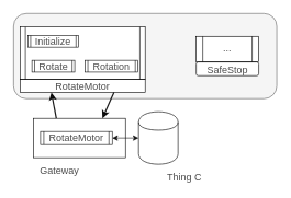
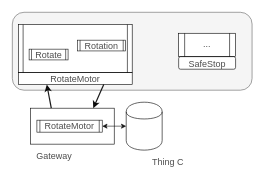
  <mxCell id="0" />
  <mxCell id="1" parent="0" />
  <mxCell id="2" value="" style="group" parent="1" vertex="1" connectable="0"><mxGeometry x="20" y="20" width="400" height="130" as="geometry" /></mxCell>
  <mxCell id="3" value="" style="rounded=1;whiteSpace=wrap;html=1;shadow=0;glass=0;strokeColor=#666666;strokeWidth=1;fillColor=#f5f5f5;fontSize=15;fontColor=#4D4D4D;align=center;" parent="2" vertex="1"><mxGeometry width="400" height="130" as="geometry" /></mxCell>
  <mxCell id="4" value="" style="group;fillColor=#ffffff;" parent="2" vertex="1" connectable="0"><mxGeometry x="10" y="20.5" width="190" height="101" as="geometry" /></mxCell>
  <mxCell id="5" value="" style="group" parent="4" vertex="1" connectable="0"><mxGeometry width="190" height="101" as="geometry" /></mxCell>
  <mxCell id="6" value="" style="shape=process;whiteSpace=wrap;html=1;rounded=0;shadow=0;glass=0;strokeColor=#000000;strokeWidth=1;fillColor=none;gradientColor=none;fontSize=15;fontColor=#4D4D4D;align=center;size=0.044;" parent="5" vertex="1"><mxGeometry width="190" height="80" as="geometry" /></mxCell>
- <mxCell id="7" value="Initialize" style="shape=process;whiteSpace=wrap;html=1;rounded=0;shadow=0;glass=0;strokeColor=#000000;strokeWidth=1;fillColor=#ffffff;fontSize=15;fontColor=#4D4D4D;opacity=95;align=center;size=0.057;" parent="5" vertex="1"><mxGeometry x="12" y="13" width="77" height="18" as="geometry" /></mxCell>
- <mxCell id="8" value="Rotate" style="shape=process;whiteSpace=wrap;html=1;rounded=0;shadow=0;glass=0;strokeColor=#000000;strokeWidth=1;fillColor=#ffffff;fontSize=15;fontColor=#4D4D4D;opacity=95;align=center;size=0.057;" parent="5" vertex="1"><mxGeometry x="18" y="51" width="65" height="18" as="geometry" /></mxCell>
- <mxCell id="9" value="Rotation" style="shape=process;whiteSpace=wrap;html=1;rounded=0;shadow=0;glass=0;strokeColor=#000000;strokeWidth=1;fillColor=#ffffff;fontSize=15;fontColor=#4D4D4D;opacity=95;align=center;size=0.049;" parent="5" vertex="1"><mxGeometry x="99" y="51" width="80" height="18" as="geometry" /></mxCell>
+ <mxCell id="8" value="Rotate" style="shape=process;whiteSpace=wrap;html=1;rounded=0;shadow=0;glass=0;strokeColor=#000000;strokeWidth=1;fillColor=#ffffff;fontSize=15;fontColor=#4D4D4D;opacity=95;align=center;size=0.057;" parent="5" vertex="1"><mxGeometry x="18" y="41" width="65" height="18" as="geometry" /></mxCell>
+ <mxCell id="9" value="Rotation" style="shape=process;whiteSpace=wrap;html=1;rounded=0;shadow=0;glass=0;strokeColor=#000000;strokeWidth=1;fillColor=#ffffff;fontSize=15;fontColor=#4D4D4D;opacity=95;align=center;size=0.049;" parent="5" vertex="1"><mxGeometry x="99" y="26" width="80" height="18" as="geometry" /></mxCell>
  <mxCell id="10" value="RotateMotor" style="rounded=0;whiteSpace=wrap;html=1;shadow=0;glass=0;strokeColor=#000000;strokeWidth=1;fillColor=none;gradientColor=none;fontSize=15;fontColor=#4D4D4D;align=center;" parent="4" vertex="1"><mxGeometry y="80" width="190" height="20" as="geometry" /></mxCell>
  <mxCell id="11" value="" style="group" parent="2" vertex="1" connectable="0"><mxGeometry x="277.5" y="35" width="95" height="60" as="geometry" /></mxCell>
  <mxCell id="12" value="" style="group;fillColor=#ffffff;" parent="11" vertex="1" connectable="0"><mxGeometry width="95" height="60" as="geometry" /></mxCell>
  <mxCell id="13" value="" style="shape=process;whiteSpace=wrap;html=1;rounded=0;shadow=0;glass=0;strokeColor=#000000;strokeWidth=1;fillColor=none;gradientColor=none;fontSize=15;fontColor=#4D4D4D;align=center;" parent="12" vertex="1"><mxGeometry width="95" height="39" as="geometry" /></mxCell>
  <mxCell id="14" value="SafeStop" style="whiteSpace=wrap;html=1;shadow=0;glass=0;strokeColor=#000000;strokeWidth=1;fillColor=none;gradientColor=none;fontSize=15;fontColor=#4D4D4D;align=center;rounded=1;" parent="12" vertex="1"><mxGeometry y="39" width="95" height="21" as="geometry" /></mxCell>
  <mxCell id="15" value="..." style="text;html=1;strokeColor=none;fillColor=none;align=center;verticalAlign=middle;whiteSpace=wrap;rounded=0;shadow=0;glass=0;fontSize=15;fontColor=#4D4D4D;" parent="12" vertex="1"><mxGeometry x="27.5" y="7" width="40" height="20" as="geometry" /></mxCell>
  <mxCell id="16" value="" style="rounded=0;whiteSpace=wrap;html=1;shadow=0;glass=0;strokeColor=#000000;strokeWidth=1;fillColor=#ffffff;fontSize=15;fontColor=#4D4D4D;align=center;" parent="1" vertex="1"><mxGeometry x="50" y="180" width="140" height="60" as="geometry" /></mxCell>
  <mxCell id="17" value="Gateway" style="text;html=1;strokeColor=none;fillColor=none;align=center;verticalAlign=middle;whiteSpace=wrap;rounded=0;shadow=0;glass=0;fontSize=15;fontColor=#4D4D4D;" parent="1" vertex="1"><mxGeometry x="56" y="250" width="68" height="20" as="geometry" /></mxCell>
  <mxCell id="18" value="" style="endArrow=classic;startArrow=classic;html=1;labelBackgroundColor=#FFFFFF;strokeColor=#000000;strokeWidth=1;fontSize=15;fontColor=#4D4D4D;opacity=90;exitX=1;exitY=0.5;" parent="1" source="21" edge="1"><mxGeometry width="50" height="50" relative="1" as="geometry"><mxPoint x="164.333" y="210.333" as="sourcePoint" /><mxPoint x="210" y="210" as="targetPoint" /></mxGeometry></mxCell>
  <mxCell id="19" value="" style="shape=cylinder;whiteSpace=wrap;html=1;boundedLbl=1;rounded=0;shadow=0;glass=0;strokeColor=#000000;strokeWidth=1;fillColor=none;fontSize=15;fontColor=#4D4D4D;align=center;" parent="1" vertex="1"><mxGeometry x="210" width="60" height="80" as="geometry" y="170" /></mxCell>
  <mxCell id="20" value="Thing C" style="text;html=1;strokeColor=none;fillColor=none;align=center;verticalAlign=middle;whiteSpace=wrap;rounded=0;shadow=0;glass=0;fontSize=15;fontColor=#4D4D4D;" parent="1" vertex="1"><mxGeometry x="250" y="260" width="60" height="20" as="geometry" /></mxCell>
  <mxCell id="21" value="RotateMotor" style="shape=process;whiteSpace=wrap;html=1;rounded=0;shadow=0;glass=0;strokeColor=#000000;strokeWidth=1;fillColor=#ffffff;fontSize=15;fontColor=#4D4D4D;opacity=95;align=center;size=0.047;" parent="1" vertex="1"><mxGeometry x="61" y="200" width="109" height="20" as="geometry" /></mxCell>
  <mxCell id="22" value="" style="endArrow=classic;html=1;labelBackgroundColor=#FFFFFF;strokeColor=#000000;strokeWidth=2;fontSize=15;fontColor=#4D4D4D;opacity=90;entryX=0.25;entryY=1;exitX=0.25;exitY=0;" parent="1" source="16" target="10" edge="1"><mxGeometry width="50" height="50" relative="1" as="geometry"><mxPoint x="-20" y="220" as="sourcePoint" /><mxPoint x="30" as="targetPoint" y="170" /></mxGeometry></mxCell>
  <mxCell id="23" value="" style="endArrow=classic;html=1;labelBackgroundColor=#FFFFFF;strokeColor=#000000;strokeWidth=2;fontSize=15;fontColor=#4D4D4D;opacity=90;exitX=0.75;exitY=1;entryX=0.75;entryY=0;" parent="1" source="10" target="16" edge="1"><mxGeometry width="50" height="50" relative="1" as="geometry"><mxPoint x="-30" y="250" as="sourcePoint" /><mxPoint x="20" y="200" as="targetPoint" /></mxGeometry></mxCell>
